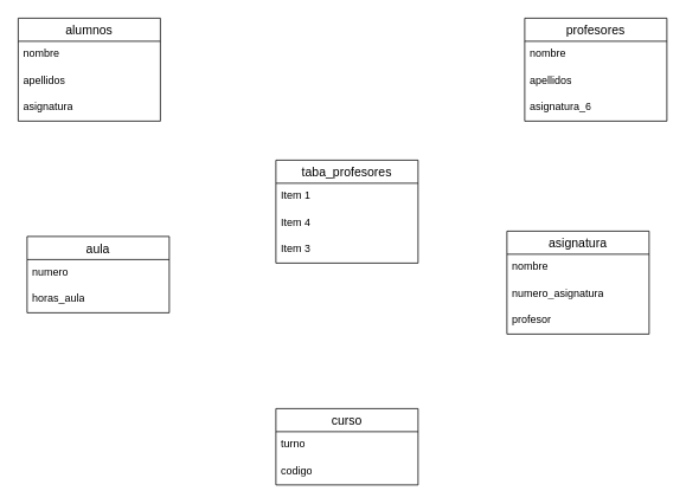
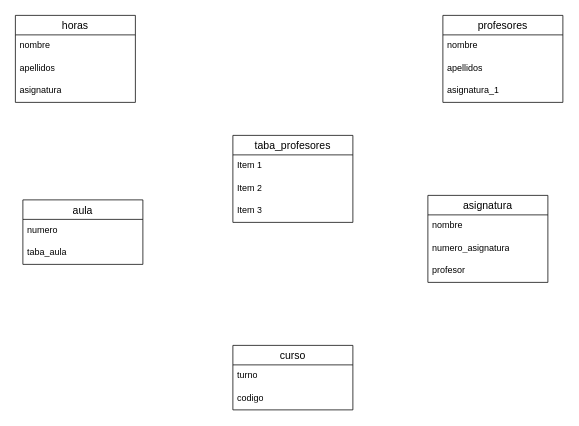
  <mxCell id="0" />
  <mxCell id="1" parent="0" />
- <mxCell id="2" value="alumnos" style="swimlane;fontStyle=0;childLayout=stackLayout;horizontal=1;startSize=26;horizontalStack=0;resizeParent=1;resizeParentMax=0;resizeLast=0;collapsible=1;marginBottom=0;align=center;fontSize=14;" vertex="1" parent="1"><mxGeometry x="20" y="20" width="160" height="116" as="geometry" /></mxCell>
+ <mxCell id="2" value="horas" style="swimlane;fontStyle=0;childLayout=stackLayout;horizontal=1;startSize=26;horizontalStack=0;resizeParent=1;resizeParentMax=0;resizeLast=0;collapsible=1;marginBottom=0;align=center;fontSize=14;" vertex="1" parent="1"><mxGeometry x="20" y="20" width="160" height="116" as="geometry" /></mxCell>
  <mxCell id="3" value="nombre" style="text;strokeColor=none;fillColor=none;spacingLeft=4;spacingRight=4;overflow=hidden;rotatable=0;points=[[0,0.5],[1,0.5]];portConstraint=eastwest;fontSize=12;whiteSpace=wrap;html=1;" vertex="1" parent="2"><mxGeometry y="26" width="160" height="30" as="geometry" /></mxCell>
  <mxCell id="4" value="apellidos" style="text;strokeColor=none;fillColor=none;spacingLeft=4;spacingRight=4;overflow=hidden;rotatable=0;points=[[0,0.5],[1,0.5]];portConstraint=eastwest;fontSize=12;whiteSpace=wrap;html=1;" vertex="1" parent="2"><mxGeometry y="56" width="160" height="30" as="geometry" /></mxCell>
  <mxCell id="5" value="asignatura" style="text;strokeColor=none;fillColor=none;spacingLeft=4;spacingRight=4;overflow=hidden;rotatable=0;points=[[0,0.5],[1,0.5]];portConstraint=eastwest;fontSize=12;whiteSpace=wrap;html=1;" vertex="1" parent="2"><mxGeometry y="86" width="160" height="30" as="geometry" /></mxCell>
  <mxCell id="6" value="profesores" style="swimlane;fontStyle=0;childLayout=stackLayout;horizontal=1;startSize=26;horizontalStack=0;resizeParent=1;resizeParentMax=0;resizeLast=0;collapsible=1;marginBottom=0;align=center;fontSize=14;" vertex="1" parent="1"><mxGeometry x="590" y="20" width="160" height="116" as="geometry" /></mxCell>
  <mxCell id="7" value="nombre" style="text;strokeColor=none;fillColor=none;spacingLeft=4;spacingRight=4;overflow=hidden;rotatable=0;points=[[0,0.5],[1,0.5]];portConstraint=eastwest;fontSize=12;whiteSpace=wrap;html=1;" vertex="1" parent="6"><mxGeometry y="26" width="160" height="30" as="geometry" /></mxCell>
  <mxCell id="8" value="apellidos" style="text;strokeColor=none;fillColor=none;spacingLeft=4;spacingRight=4;overflow=hidden;rotatable=0;points=[[0,0.5],[1,0.5]];portConstraint=eastwest;fontSize=12;whiteSpace=wrap;html=1;" vertex="1" parent="6"><mxGeometry y="56" width="160" height="30" as="geometry" /></mxCell>
- <mxCell id="9" value="asignatura_6" style="text;strokeColor=none;fillColor=none;spacingLeft=4;spacingRight=4;overflow=hidden;rotatable=0;points=[[0,0.5],[1,0.5]];portConstraint=eastwest;fontSize=12;whiteSpace=wrap;html=1;" vertex="1" parent="6"><mxGeometry y="86" width="160" height="30" as="geometry" /></mxCell>
+ <mxCell id="9" value="asignatura_1" style="text;strokeColor=none;fillColor=none;spacingLeft=4;spacingRight=4;overflow=hidden;rotatable=0;points=[[0,0.5],[1,0.5]];portConstraint=eastwest;fontSize=12;whiteSpace=wrap;html=1;" vertex="1" parent="6"><mxGeometry y="86" width="160" height="30" as="geometry" /></mxCell>
  <mxCell id="10" value="taba_profesores" style="swimlane;fontStyle=0;childLayout=stackLayout;horizontal=1;startSize=26;horizontalStack=0;resizeParent=1;resizeParentMax=0;resizeLast=0;collapsible=1;marginBottom=0;align=center;fontSize=14;" vertex="1" parent="1"><mxGeometry x="310" y="180" width="160" height="116" as="geometry" /></mxCell>
  <mxCell id="11" value="Item 1" style="text;strokeColor=none;fillColor=none;spacingLeft=4;spacingRight=4;overflow=hidden;rotatable=0;points=[[0,0.5],[1,0.5]];portConstraint=eastwest;fontSize=12;whiteSpace=wrap;html=1;" vertex="1" parent="10"><mxGeometry y="26" width="160" height="30" as="geometry" /></mxCell>
- <mxCell id="12" value="Item 4" style="text;strokeColor=none;fillColor=none;spacingLeft=4;spacingRight=4;overflow=hidden;rotatable=0;points=[[0,0.5],[1,0.5]];portConstraint=eastwest;fontSize=12;whiteSpace=wrap;html=1;" vertex="1" parent="10"><mxGeometry y="56" width="160" height="30" as="geometry" /></mxCell>
+ <mxCell id="12" value="Item 2" style="text;strokeColor=none;fillColor=none;spacingLeft=4;spacingRight=4;overflow=hidden;rotatable=0;points=[[0,0.5],[1,0.5]];portConstraint=eastwest;fontSize=12;whiteSpace=wrap;html=1;" vertex="1" parent="10"><mxGeometry y="56" width="160" height="30" as="geometry" /></mxCell>
  <mxCell id="13" value="Item 3" style="text;strokeColor=none;fillColor=none;spacingLeft=4;spacingRight=4;overflow=hidden;rotatable=0;points=[[0,0.5],[1,0.5]];portConstraint=eastwest;fontSize=12;whiteSpace=wrap;html=1;" vertex="1" parent="10"><mxGeometry y="86" width="160" height="30" as="geometry" /></mxCell>
  <mxCell id="14" value="aula" style="swimlane;fontStyle=0;childLayout=stackLayout;horizontal=1;startSize=26;horizontalStack=0;resizeParent=1;resizeParentMax=0;resizeLast=0;collapsible=1;marginBottom=0;align=center;fontSize=14;" vertex="1" parent="1"><mxGeometry x="30" y="266" width="160" height="86" as="geometry" /></mxCell>
  <mxCell id="15" value="numero" style="text;strokeColor=none;fillColor=none;spacingLeft=4;spacingRight=4;overflow=hidden;rotatable=0;points=[[0,0.5],[1,0.5]];portConstraint=eastwest;fontSize=12;whiteSpace=wrap;html=1;" vertex="1" parent="14"><mxGeometry y="26" width="160" height="30" as="geometry" /></mxCell>
- <mxCell id="16" value="horas_aula" style="text;strokeColor=none;fillColor=none;spacingLeft=4;spacingRight=4;overflow=hidden;rotatable=0;points=[[0,0.5],[1,0.5]];portConstraint=eastwest;fontSize=12;whiteSpace=wrap;html=1;" vertex="1" parent="14"><mxGeometry y="56" width="160" height="30" as="geometry" /></mxCell>
+ <mxCell id="16" value="taba_aula" style="text;strokeColor=none;fillColor=none;spacingLeft=4;spacingRight=4;overflow=hidden;rotatable=0;points=[[0,0.5],[1,0.5]];portConstraint=eastwest;fontSize=12;whiteSpace=wrap;html=1;" vertex="1" parent="14"><mxGeometry y="56" width="160" height="30" as="geometry" /></mxCell>
  <mxCell id="17" value="asignatura" style="swimlane;fontStyle=0;childLayout=stackLayout;horizontal=1;startSize=26;horizontalStack=0;resizeParent=1;resizeParentMax=0;resizeLast=0;collapsible=1;marginBottom=0;align=center;fontSize=14;" vertex="1" parent="1"><mxGeometry x="570" y="260" width="160" height="116" as="geometry" /></mxCell>
  <mxCell id="18" value="nombre" style="text;strokeColor=none;fillColor=none;spacingLeft=4;spacingRight=4;overflow=hidden;rotatable=0;points=[[0,0.5],[1,0.5]];portConstraint=eastwest;fontSize=12;whiteSpace=wrap;html=1;" vertex="1" parent="17"><mxGeometry y="26" width="160" height="30" as="geometry" /></mxCell>
  <mxCell id="19" value="numero_asignatura" style="text;strokeColor=none;fillColor=none;spacingLeft=4;spacingRight=4;overflow=hidden;rotatable=0;points=[[0,0.5],[1,0.5]];portConstraint=eastwest;fontSize=12;whiteSpace=wrap;html=1;" vertex="1" parent="17"><mxGeometry y="56" width="160" height="30" as="geometry" /></mxCell>
  <mxCell id="20" value="profesor" style="text;strokeColor=none;fillColor=none;spacingLeft=4;spacingRight=4;overflow=hidden;rotatable=0;points=[[0,0.5],[1,0.5]];portConstraint=eastwest;fontSize=12;whiteSpace=wrap;html=1;" vertex="1" parent="17"><mxGeometry y="86" width="160" height="30" as="geometry" /></mxCell>
  <mxCell id="21" value="curso" style="swimlane;fontStyle=0;childLayout=stackLayout;horizontal=1;startSize=26;horizontalStack=0;resizeParent=1;resizeParentMax=0;resizeLast=0;collapsible=1;marginBottom=0;align=center;fontSize=14;" vertex="1" parent="1"><mxGeometry x="310" y="460" width="160" height="86" as="geometry" /></mxCell>
  <mxCell id="22" value="turno" style="text;strokeColor=none;fillColor=none;spacingLeft=4;spacingRight=4;overflow=hidden;rotatable=0;points=[[0,0.5],[1,0.5]];portConstraint=eastwest;fontSize=12;whiteSpace=wrap;html=1;" vertex="1" parent="21"><mxGeometry y="26" width="160" height="30" as="geometry" /></mxCell>
  <mxCell id="23" value="codigo" style="text;strokeColor=none;fillColor=none;spacingLeft=4;spacingRight=4;overflow=hidden;rotatable=0;points=[[0,0.5],[1,0.5]];portConstraint=eastwest;fontSize=12;whiteSpace=wrap;html=1;" vertex="1" parent="21"><mxGeometry y="56" width="160" height="30" as="geometry" /></mxCell>
